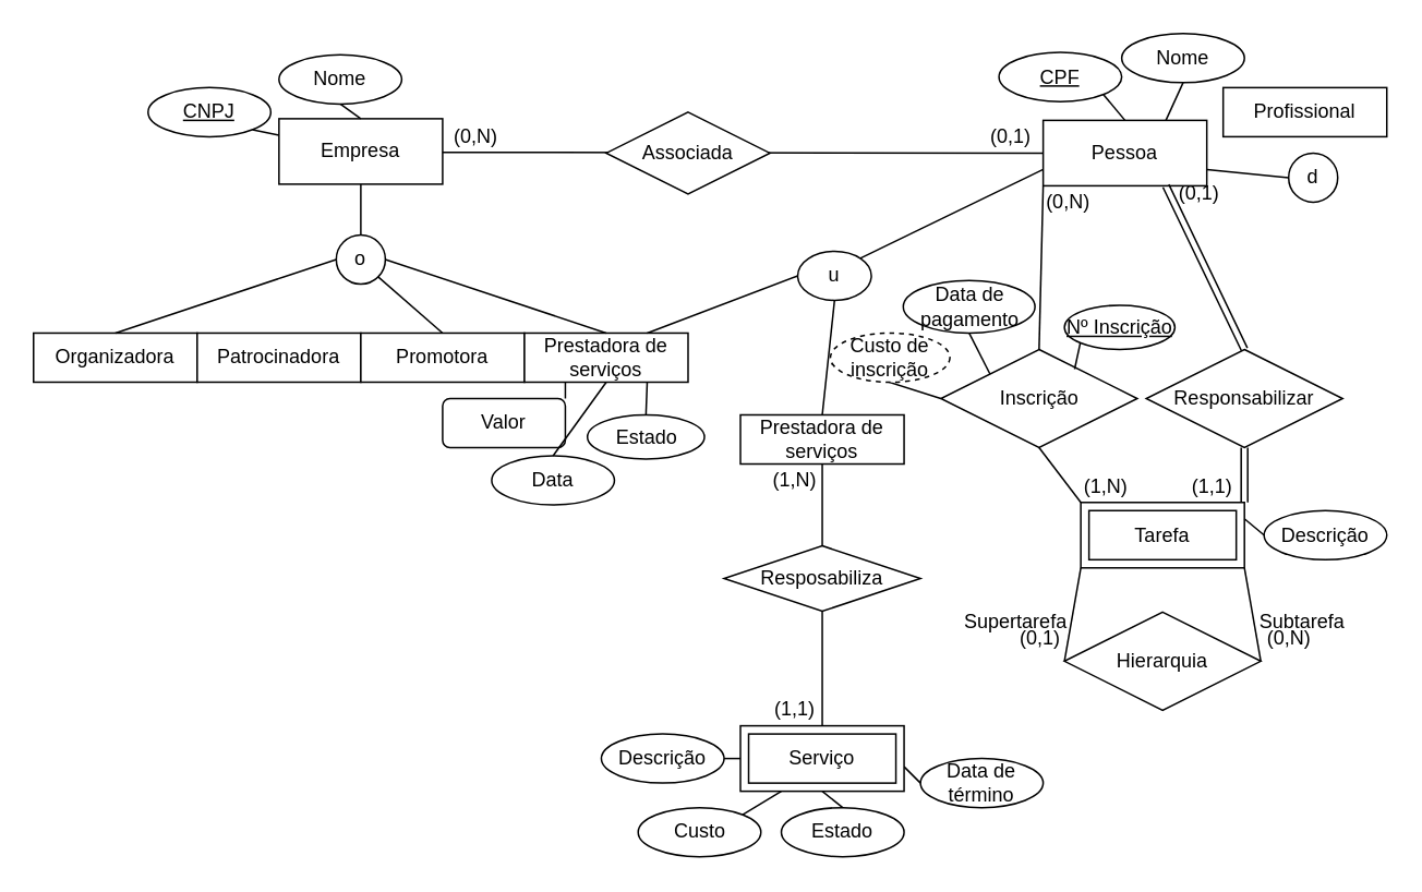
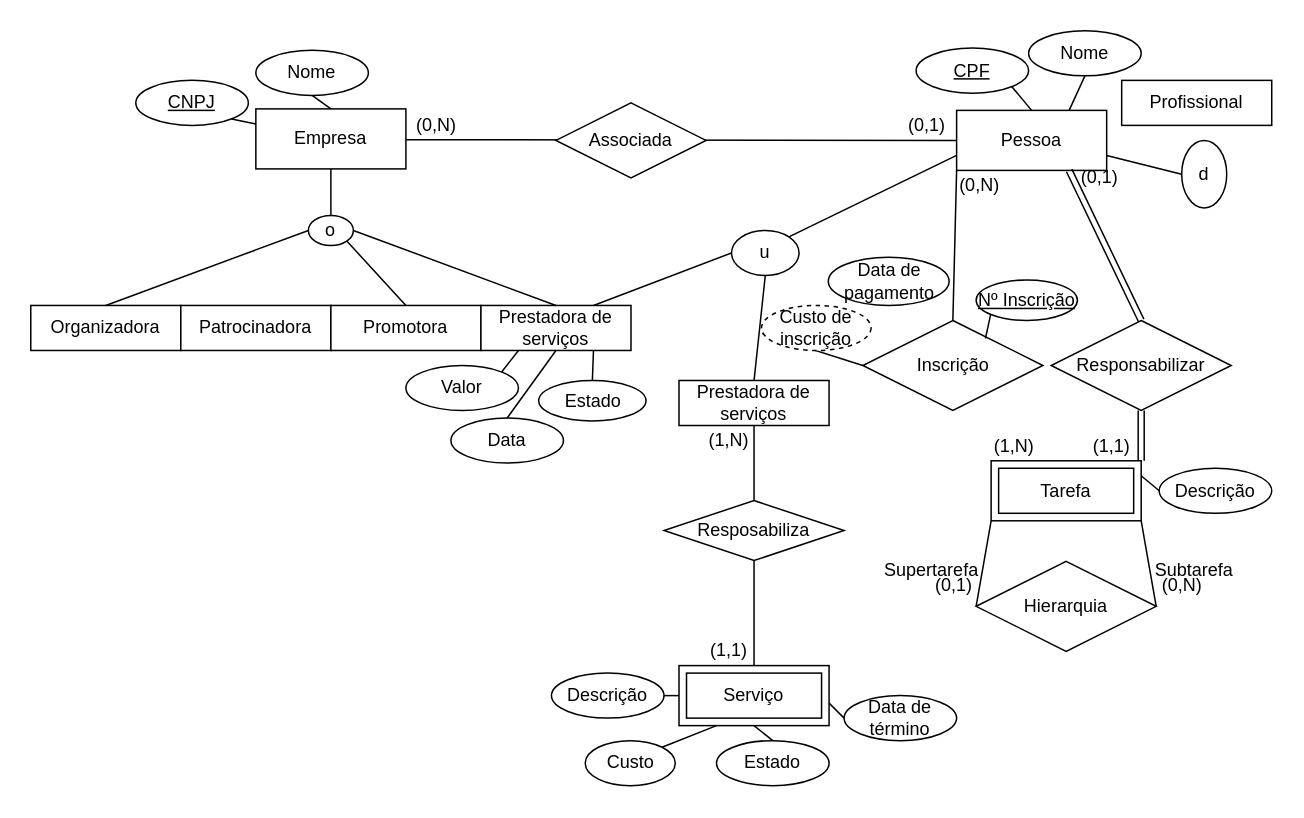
  <mxCell id="0" />
  <mxCell id="1" parent="0" />
  <mxCell id="2" value="Empresa" style="whiteSpace=wrap;html=1;align=center;" parent="1" vertex="1"><mxGeometry x="170" y="72" width="100" height="40" as="geometry" /></mxCell>
  <mxCell id="3" value="Pessoa" style="whiteSpace=wrap;html=1;align=center;" parent="1" vertex="1"><mxGeometry x="637" y="73" width="100" height="40" as="geometry" /></mxCell>
  <mxCell id="4" value="Organizadora&lt;span style=&quot;color: rgba(0 , 0 , 0 , 0) ; font-family: monospace ; font-size: 0px&quot;&gt;%3CmxGraphModel%3E%3Croot%3E%3CmxCell%20id%3D%220%22%2F%3E%3CmxCell%20id%3D%221%22%20parent%3D%220%22%2F%3E%3CmxCell%20id%3D%222%22%20value%3D%22Empresa%22%20style%3D%22whiteSpace%3Dwrap%3Bhtml%3D1%3Balign%3Dcenter%3B%22%20vertex%3D%221%22%20parent%3D%221%22%3E%3CmxGeometry%20x%3D%2270%22%20y%3D%22110%22%20width%3D%22100%22%20height%3D%2240%22%20as%3D%22geometry%22%2F%3E%3C%2FmxCell%3E%3C%2Froot%3E%3C%2FmxGraphModel%3E&lt;/span&gt;" style="whiteSpace=wrap;html=1;align=center;" parent="1" vertex="1"><mxGeometry y="203" width="100" height="30" as="geometry" x="20" /></mxCell>
  <mxCell id="5" value="Patrocinadora" style="whiteSpace=wrap;html=1;align=center;" parent="1" vertex="1"><mxGeometry x="120" y="203" width="100" height="30" as="geometry" /></mxCell>
  <mxCell id="6" value="Promotora" style="whiteSpace=wrap;html=1;align=center;" parent="1" vertex="1"><mxGeometry x="220" y="203" width="100" height="30" as="geometry" /></mxCell>
  <mxCell id="7" value="Prestadora de serviços" style="whiteSpace=wrap;html=1;align=center;" parent="1" vertex="1"><mxGeometry x="320" y="203" width="100" height="30" as="geometry" /></mxCell>
  <mxCell id="8" value="CNPJ" style="ellipse;whiteSpace=wrap;html=1;align=center;fontStyle=4;" parent="1" vertex="1"><mxGeometry x="90" y="53" width="75" height="30" as="geometry" /></mxCell>
  <mxCell id="9" value="CPF" style="ellipse;whiteSpace=wrap;html=1;align=center;fontStyle=4;" parent="1" vertex="1"><mxGeometry x="610" y="31.5" width="75" height="30" as="geometry" /></mxCell>
  <mxCell id="10" value="Nome" style="ellipse;whiteSpace=wrap;html=1;align=center;" parent="1" vertex="1"><mxGeometry x="170" y="33" width="75" height="30" as="geometry" /></mxCell>
  <mxCell id="11" value="Nome" style="ellipse;whiteSpace=wrap;html=1;align=center;" parent="1" vertex="1"><mxGeometry x="685" y="20" width="75" height="30" as="geometry" /></mxCell>
  <mxCell id="12" value="" style="endArrow=none;html=1;rounded=0;entryX=0;entryY=0.5;entryDx=0;entryDy=0;" parent="1" target="3" edge="1"><mxGeometry relative="1" as="geometry"><mxPoint x="270" y="92.5" as="sourcePoint" /><mxPoint x="430" y="92.5" as="targetPoint" /></mxGeometry></mxCell>
  <mxCell id="13" value="Associada" style="shape=rhombus;perimeter=rhombusPerimeter;whiteSpace=wrap;html=1;align=center;" parent="1" vertex="1"><mxGeometry x="370" y="68" width="100" height="50" as="geometry" /></mxCell>
  <mxCell id="14" value="(0,N)" style="text;html=1;align=center;verticalAlign=middle;resizable=0;points=[];autosize=1;" parent="1" vertex="1"><mxGeometry x="270" y="73" width="40" height="20" as="geometry" /></mxCell>
  <mxCell id="15" value="(0,1)" style="text;html=1;align=center;verticalAlign=middle;resizable=0;points=[];autosize=1;" parent="1" vertex="1"><mxGeometry x="597" y="73" width="40" height="20" as="geometry" /></mxCell>
- <mxCell id="16" value="d" style="ellipse;whiteSpace=wrap;html=1;aspect=fixed;" parent="1" vertex="1"><mxGeometry x="787" y="93" width="30" height="30" as="geometry" /></mxCell>
+ <mxCell id="16" value="d" style="ellipse;whiteSpace=wrap;html=1;aspect=fixed;" parent="1" vertex="1"><mxGeometry x="787" y="93" width="30" height="45" as="geometry" /></mxCell>
  <mxCell id="17" value="Profissional" style="whiteSpace=wrap;html=1;align=center;" parent="1" vertex="1"><mxGeometry x="747" y="53" width="100" height="30" as="geometry" /></mxCell>
  <mxCell id="18" value="" style="endArrow=none;html=1;rounded=0;entryX=1;entryY=0.75;entryDx=0;entryDy=0;exitX=0;exitY=0.5;exitDx=0;exitDy=0;" parent="1" source="16" target="3" edge="1"><mxGeometry relative="1" as="geometry"><mxPoint x="387" y="153" as="sourcePoint" /><mxPoint x="687" y="153.5" as="targetPoint" /></mxGeometry></mxCell>
  <mxCell id="19" value="" style="endArrow=none;html=1;rounded=0;entryX=0;entryY=1;entryDx=0;entryDy=0;exitX=0.5;exitY=0;exitDx=0;exitDy=0;" parent="1" source="20" target="3" edge="1"><mxGeometry relative="1" as="geometry"><mxPoint x="567" y="213" as="sourcePoint" /><mxPoint x="647" y="103" as="targetPoint" /></mxGeometry></mxCell>
  <mxCell id="20" value="Inscrição" style="shape=rhombus;perimeter=rhombusPerimeter;whiteSpace=wrap;html=1;align=center;" parent="1" vertex="1"><mxGeometry x="574.5" y="213" width="120" height="60" as="geometry" /></mxCell>
- <mxCell id="21" value="o" style="ellipse;whiteSpace=wrap;html=1;aspect=fixed;" parent="1" vertex="1"><mxGeometry x="205" y="143" width="30" height="30" as="geometry" /></mxCell>
+ <mxCell id="21" value="o" style="ellipse;whiteSpace=wrap;html=1;aspect=fixed;" parent="1" vertex="1"><mxGeometry x="205" y="143" width="30" height="20" as="geometry" /></mxCell>
  <mxCell id="22" value="" style="endArrow=none;html=1;rounded=0;exitX=0.5;exitY=0;exitDx=0;exitDy=0;entryX=0;entryY=0.5;entryDx=0;entryDy=0;" parent="1" source="4" target="21" edge="1"><mxGeometry relative="1" as="geometry"><mxPoint x="180" y="213" as="sourcePoint" /><mxPoint x="219" y="183" as="targetPoint" /></mxGeometry></mxCell>
  <mxCell id="23" value="" style="endArrow=none;html=1;rounded=0;exitX=0.5;exitY=0;exitDx=0;exitDy=0;entryX=1;entryY=0.5;entryDx=0;entryDy=0;" parent="1" source="7" target="21" edge="1"><mxGeometry relative="1" as="geometry"><mxPoint x="80" y="213" as="sourcePoint" /><mxPoint x="215" y="168" as="targetPoint" /></mxGeometry></mxCell>
  <mxCell id="24" value="" style="endArrow=none;html=1;rounded=0;exitX=0.5;exitY=0;exitDx=0;exitDy=0;entryX=1;entryY=1;entryDx=0;entryDy=0;" parent="1" source="6" target="21" edge="1"><mxGeometry relative="1" as="geometry"><mxPoint x="380" y="213" as="sourcePoint" /><mxPoint x="245" y="168" as="targetPoint" /></mxGeometry></mxCell>
  <mxCell id="25" value="" style="endArrow=none;html=1;rounded=0;exitX=0.5;exitY=0;exitDx=0;exitDy=0;entryX=0.5;entryY=1;entryDx=0;entryDy=0;" parent="1" source="21" target="2" edge="1"><mxGeometry relative="1" as="geometry"><mxPoint x="280" y="213" as="sourcePoint" /><mxPoint x="240.607" y="178.607" as="targetPoint" /></mxGeometry></mxCell>
  <mxCell id="26" value="Descrição" style="ellipse;whiteSpace=wrap;html=1;align=center;" parent="1" vertex="1"><mxGeometry x="772" y="311.5" width="75" height="30" as="geometry" /></mxCell>
  <mxCell id="27" value="(0,N)" style="text;html=1;align=center;verticalAlign=middle;resizable=0;points=[];autosize=1;" parent="1" vertex="1"><mxGeometry x="632" y="113" width="40" height="20" as="geometry" /></mxCell>
  <mxCell id="28" value="u" style="ellipse;whiteSpace=wrap;html=1;aspect=fixed;" parent="1" vertex="1"><mxGeometry x="487" y="153" width="45" height="30" as="geometry" /></mxCell>
  <mxCell id="29" value="" style="endArrow=none;html=1;rounded=0;exitX=1;exitY=0;exitDx=0;exitDy=0;entryX=0;entryY=0.75;entryDx=0;entryDy=0;" parent="1" source="28" target="3" edge="1"><mxGeometry relative="1" as="geometry"><mxPoint x="380" y="213" as="sourcePoint" /><mxPoint x="245" y="168" as="targetPoint" /></mxGeometry></mxCell>
  <mxCell id="30" value="" style="endArrow=none;html=1;rounded=0;exitX=0;exitY=0.5;exitDx=0;exitDy=0;entryX=0.75;entryY=0;entryDx=0;entryDy=0;" parent="1" source="28" target="7" edge="1"><mxGeometry relative="1" as="geometry"><mxPoint x="465.607" y="172.393" as="sourcePoint" /><mxPoint x="647" y="113" as="targetPoint" /></mxGeometry></mxCell>
  <mxCell id="31" value="" style="endArrow=none;html=1;rounded=0;exitX=0.5;exitY=1;exitDx=0;exitDy=0;entryX=0.5;entryY=0;entryDx=0;entryDy=0;" parent="1" source="43" edge="1"><mxGeometry relative="1" as="geometry"><mxPoint x="497" y="163" as="sourcePoint" /><mxPoint x="502" y="443" as="targetPoint" /></mxGeometry></mxCell>
  <mxCell id="32" value="Resposabiliza" style="shape=rhombus;perimeter=rhombusPerimeter;whiteSpace=wrap;html=1;align=center;" parent="1" vertex="1"><mxGeometry x="442" y="333" width="120" height="40" as="geometry" /></mxCell>
  <mxCell id="33" value="Descrição" style="ellipse;whiteSpace=wrap;html=1;align=center;" parent="1" vertex="1"><mxGeometry x="367" y="448" width="75" height="30" as="geometry" /></mxCell>
- <mxCell id="34" value="Custo" style="ellipse;whiteSpace=wrap;html=1;align=center;" parent="1" vertex="1"><mxGeometry x="389.5" y="493" width="75" height="30" as="geometry" /></mxCell>
+ <mxCell id="34" value="Custo" style="ellipse;whiteSpace=wrap;html=1;align=center;" parent="1" vertex="1"><mxGeometry x="389.5" y="493" width="60" height="30" as="geometry" /></mxCell>
  <mxCell id="35" value="Estado" style="ellipse;whiteSpace=wrap;html=1;align=center;" parent="1" vertex="1"><mxGeometry x="477" y="493" width="75" height="30" as="geometry" /></mxCell>
  <mxCell id="36" value="" style="endArrow=none;html=1;rounded=0;exitX=0;exitY=0.5;exitDx=0;exitDy=0;entryX=1;entryY=0.5;entryDx=0;entryDy=0;" parent="1" edge="1"><mxGeometry relative="1" as="geometry"><mxPoint x="452" y="463" as="sourcePoint" /><mxPoint x="442" y="463" as="targetPoint" /></mxGeometry></mxCell>
  <mxCell id="37" value="" style="endArrow=none;html=1;rounded=0;exitX=0.25;exitY=1;exitDx=0;exitDy=0;entryX=1;entryY=0;entryDx=0;entryDy=0;" parent="1" target="34" edge="1"><mxGeometry relative="1" as="geometry"><mxPoint x="477" y="483" as="sourcePoint" /><mxPoint x="452" y="473" as="targetPoint" /></mxGeometry></mxCell>
  <mxCell id="38" value="" style="endArrow=none;html=1;rounded=0;exitX=0.5;exitY=1;exitDx=0;exitDy=0;entryX=0.5;entryY=0;entryDx=0;entryDy=0;" parent="1" target="35" edge="1"><mxGeometry relative="1" as="geometry"><mxPoint x="502" y="483" as="sourcePoint" /><mxPoint x="460.838" y="507.322" as="targetPoint" /></mxGeometry></mxCell>
  <mxCell id="39" value="Data de término" style="ellipse;whiteSpace=wrap;html=1;align=center;" parent="1" vertex="1"><mxGeometry x="562" y="463" width="75" height="30" as="geometry" /></mxCell>
  <mxCell id="40" value="" style="endArrow=none;html=1;rounded=0;exitX=1;exitY=0.5;exitDx=0;exitDy=0;entryX=0;entryY=0.5;entryDx=0;entryDy=0;" parent="1" target="39" edge="1"><mxGeometry relative="1" as="geometry"><mxPoint x="552" y="468" as="sourcePoint" /><mxPoint x="545.838" y="477.322" as="targetPoint" /></mxGeometry></mxCell>
  <mxCell id="41" value="" style="endArrow=none;html=1;rounded=0;exitX=0;exitY=0.25;exitDx=0;exitDy=0;entryX=1;entryY=1;entryDx=0;entryDy=0;" parent="1" source="2" target="8" edge="1"><mxGeometry relative="1" as="geometry"><mxPoint x="180" y="213" as="sourcePoint" /><mxPoint x="219.393" y="178.607" as="targetPoint" /></mxGeometry></mxCell>
  <mxCell id="42" value="" style="endArrow=none;html=1;rounded=0;exitX=0.5;exitY=0;exitDx=0;exitDy=0;entryX=0.5;entryY=1;entryDx=0;entryDy=0;" parent="1" source="2" target="10" edge="1"><mxGeometry relative="1" as="geometry"><mxPoint x="180" y="93" as="sourcePoint" /><mxPoint x="164.387" y="73.456" as="targetPoint" /></mxGeometry></mxCell>
  <mxCell id="43" value="Prestadora de serviços" style="whiteSpace=wrap;html=1;align=center;" parent="1" vertex="1"><mxGeometry x="452" y="253" width="100" height="30" as="geometry" /></mxCell>
  <mxCell id="44" value="" style="endArrow=none;html=1;rounded=0;exitX=0.5;exitY=1;exitDx=0;exitDy=0;entryX=0.5;entryY=0;entryDx=0;entryDy=0;" parent="1" source="28" target="43" edge="1"><mxGeometry relative="1" as="geometry"><mxPoint x="445" y="188" as="sourcePoint" /><mxPoint x="445" y="463" as="targetPoint" /></mxGeometry></mxCell>
- <mxCell id="45" value="" style="endArrow=none;html=1;rounded=0;entryX=0;entryY=0;entryDx=0;entryDy=0;exitX=0.5;exitY=1;exitDx=0;exitDy=0;" parent="1" source="20" target="49" edge="1"><mxGeometry relative="1" as="geometry"><mxPoint x="627" y="223" as="sourcePoint" /><mxPoint x="637" y="303" as="targetPoint" /></mxGeometry></mxCell>
  <mxCell id="46" value="(1,N)" style="text;html=1;align=center;verticalAlign=middle;resizable=0;points=[];autosize=1;" parent="1" vertex="1"><mxGeometry x="654.5" y="286.5" width="40" height="20" as="geometry" /></mxCell>
  <mxCell id="47" value="" style="endArrow=none;html=1;rounded=0;entryX=0.008;entryY=0.625;entryDx=0;entryDy=0;entryPerimeter=0;exitX=0;exitY=0.5;exitDx=0;exitDy=0;" parent="1" source="20" target="48" edge="1"><mxGeometry relative="1" as="geometry"><mxPoint x="600" y="230" as="sourcePoint" /><mxPoint x="710" y="243" as="targetPoint" /></mxGeometry></mxCell>
  <mxCell id="48" value="Custo de inscrição" style="ellipse;whiteSpace=wrap;html=1;align=center;dashed=1;" parent="1" vertex="1"><mxGeometry x="507" y="203" width="73" height="30" as="geometry" /></mxCell>
  <mxCell id="49" value="Tarefa" style="shape=ext;margin=3;double=1;whiteSpace=wrap;html=1;align=center;" vertex="1" parent="1"><mxGeometry x="660" y="306.5" width="100" height="40" as="geometry" /></mxCell>
  <mxCell id="50" value="Serviço" style="shape=ext;margin=3;double=1;whiteSpace=wrap;html=1;align=center;" vertex="1" parent="1"><mxGeometry x="452" y="443" width="100" height="40" as="geometry" /></mxCell>
  <mxCell id="51" value="" style="endArrow=none;html=1;rounded=0;entryX=1;entryY=1;entryDx=0;entryDy=0;exitX=0.5;exitY=0;exitDx=0;exitDy=0;" edge="1" parent="1" source="3" target="9"><mxGeometry relative="1" as="geometry"><mxPoint x="350" y="73" as="sourcePoint" /><mxPoint x="510" y="73" as="targetPoint" /></mxGeometry></mxCell>
  <mxCell id="52" value="" style="endArrow=none;html=1;rounded=0;entryX=0.5;entryY=1;entryDx=0;entryDy=0;exitX=0.75;exitY=0;exitDx=0;exitDy=0;" edge="1" parent="1" source="3" target="11"><mxGeometry relative="1" as="geometry"><mxPoint x="672" y="83" as="sourcePoint" /><mxPoint x="670.838" y="68.678" as="targetPoint" /></mxGeometry></mxCell>
  <mxCell id="53" value="" style="endArrow=none;html=1;rounded=0;entryX=1;entryY=0.25;entryDx=0;entryDy=0;exitX=0;exitY=0.5;exitDx=0;exitDy=0;" edge="1" parent="1" source="26" target="49"><mxGeometry relative="1" as="geometry"><mxPoint x="705" y="96.5" as="sourcePoint" /><mxPoint x="703.838" y="82.178" as="targetPoint" /></mxGeometry></mxCell>
- <mxCell id="54" value="Valor" style="whiteSpace=wrap;html=1;align=center;rounded=1;" vertex="1" parent="1"><mxGeometry x="270" y="243" width="75" height="30" as="geometry" /></mxCell>
+ <mxCell id="54" value="Valor" style="ellipse;whiteSpace=wrap;html=1;align=center;" vertex="1" parent="1"><mxGeometry x="270" y="243" width="75" height="30" as="geometry" /></mxCell>
  <mxCell id="55" value="Estado" style="ellipse;whiteSpace=wrap;html=1;align=center;" vertex="1" parent="1"><mxGeometry x="358.5" y="253" width="71.5" height="27" as="geometry" /></mxCell>
  <mxCell id="56" value="Data" style="ellipse;whiteSpace=wrap;html=1;align=center;" vertex="1" parent="1"><mxGeometry x="300" y="278" width="75" height="30" as="geometry" /></mxCell>
  <mxCell id="57" value="" style="endArrow=none;html=1;rounded=0;entryX=0.75;entryY=1;entryDx=0;entryDy=0;exitX=0.5;exitY=0;exitDx=0;exitDy=0;" edge="1" parent="1" source="55" target="7"><mxGeometry relative="1" as="geometry"><mxPoint x="627" y="283" as="sourcePoint" /><mxPoint x="647" y="313" as="targetPoint" /></mxGeometry></mxCell>
  <mxCell id="58" value="" style="endArrow=none;html=1;rounded=0;entryX=0.5;entryY=1;entryDx=0;entryDy=0;exitX=0.5;exitY=0;exitDx=0;exitDy=0;" edge="1" parent="1" source="56" target="7"><mxGeometry relative="1" as="geometry"><mxPoint x="417.5" y="273" as="sourcePoint" /><mxPoint x="405" y="243" as="targetPoint" /></mxGeometry></mxCell>
  <mxCell id="59" value="" style="endArrow=none;html=1;rounded=0;entryX=0.25;entryY=1;entryDx=0;entryDy=0;exitX=1;exitY=0;exitDx=0;exitDy=0;" edge="1" parent="1" source="54" target="7"><mxGeometry relative="1" as="geometry"><mxPoint x="353.838" y="287.322" as="sourcePoint" /><mxPoint x="380" y="243" as="targetPoint" /></mxGeometry></mxCell>
  <mxCell id="60" value="(1,N)" style="text;html=1;align=center;verticalAlign=middle;resizable=0;points=[];autosize=1;" vertex="1" parent="1"><mxGeometry x="464.5" y="283" width="40" height="20" as="geometry" /></mxCell>
  <mxCell id="61" value="(1,1)" style="text;html=1;align=center;verticalAlign=middle;resizable=0;points=[];autosize=1;" vertex="1" parent="1"><mxGeometry x="464.5" y="423" width="40" height="20" as="geometry" /></mxCell>
  <mxCell id="62" value="Hierarquia" style="shape=rhombus;perimeter=rhombusPerimeter;whiteSpace=wrap;html=1;align=center;" vertex="1" parent="1"><mxGeometry x="650" y="373.5" width="120" height="60" as="geometry" /></mxCell>
  <mxCell id="63" value="" style="endArrow=none;html=1;rounded=0;entryX=0;entryY=1;entryDx=0;entryDy=0;exitX=0;exitY=0.5;exitDx=0;exitDy=0;" edge="1" parent="1" source="62" target="49"><mxGeometry relative="1" as="geometry"><mxPoint x="483" y="343.5" as="sourcePoint" /><mxPoint x="643" y="343.5" as="targetPoint" /></mxGeometry></mxCell>
  <mxCell id="64" value="" style="endArrow=none;html=1;rounded=0;entryX=1;entryY=1;entryDx=0;entryDy=0;exitX=1;exitY=0.5;exitDx=0;exitDy=0;" edge="1" parent="1" source="62" target="49"><mxGeometry relative="1" as="geometry"><mxPoint x="660" y="413.5" as="sourcePoint" /><mxPoint x="670" y="356.5" as="targetPoint" /></mxGeometry></mxCell>
  <mxCell id="65" value="Supertarefa" style="text;html=1;align=center;verticalAlign=middle;resizable=0;points=[];autosize=1;" vertex="1" parent="1"><mxGeometry x="580" y="370" width="80" height="20" as="geometry" /></mxCell>
  <mxCell id="66" value="Subtarefa" style="text;html=1;align=center;verticalAlign=middle;resizable=0;points=[];autosize=1;" vertex="1" parent="1"><mxGeometry x="760" y="370" width="70" height="20" as="geometry" /></mxCell>
  <mxCell id="67" value="(0,1)" style="text;html=1;align=center;verticalAlign=middle;resizable=0;points=[];autosize=1;" vertex="1" parent="1"><mxGeometry x="614.5" y="380" width="40" height="20" as="geometry" /></mxCell>
  <mxCell id="68" value="(0,N)" style="text;html=1;align=center;verticalAlign=middle;resizable=0;points=[];autosize=1;" vertex="1" parent="1"><mxGeometry x="767" y="380" width="40" height="20" as="geometry" /></mxCell>
  <mxCell id="69" value="Responsabilizar" style="shape=rhombus;perimeter=rhombusPerimeter;whiteSpace=wrap;html=1;align=center;" vertex="1" parent="1"><mxGeometry x="700" y="213" width="120" height="60" as="geometry" /></mxCell>
  <mxCell id="70" value="" style="shape=link;html=1;rounded=0;entryX=0.75;entryY=1;entryDx=0;entryDy=0;exitX=0.5;exitY=0;exitDx=0;exitDy=0;" edge="1" parent="1" source="69" target="3"><mxGeometry relative="1" as="geometry"><mxPoint x="460" y="170" as="sourcePoint" /><mxPoint x="620" y="170" as="targetPoint" /></mxGeometry></mxCell>
  <mxCell id="71" value="" style="shape=link;html=1;rounded=0;exitX=0.5;exitY=1;exitDx=0;exitDy=0;entryX=1;entryY=0;entryDx=0;entryDy=0;" edge="1" parent="1" source="69" target="49"><mxGeometry relative="1" as="geometry"><mxPoint x="770" y="223" as="sourcePoint" /><mxPoint x="740" y="300" as="targetPoint" /></mxGeometry></mxCell>
  <mxCell id="72" value="(0,1)" style="text;html=1;align=center;verticalAlign=middle;resizable=0;points=[];autosize=1;" vertex="1" parent="1"><mxGeometry x="712" y="108" width="40" height="20" as="geometry" /></mxCell>
  <mxCell id="73" value="(1,1)" style="text;html=1;align=center;verticalAlign=middle;resizable=0;points=[];autosize=1;" vertex="1" parent="1"><mxGeometry x="720" y="286.5" width="40" height="20" as="geometry" /></mxCell>
  <mxCell id="74" value="Nº Inscrição" style="ellipse;whiteSpace=wrap;html=1;align=center;fontStyle=4;" vertex="1" parent="1"><mxGeometry x="650" y="186" width="67.5" height="27" as="geometry" /></mxCell>
  <mxCell id="75" value="" style="endArrow=none;html=1;rounded=0;entryX=0;entryY=1;entryDx=0;entryDy=0;exitX=0.681;exitY=0.2;exitDx=0;exitDy=0;exitPerimeter=0;" edge="1" parent="1" source="20" target="74"><mxGeometry relative="1" as="geometry"><mxPoint x="420" y="230" as="sourcePoint" /><mxPoint x="580" y="230" as="targetPoint" /></mxGeometry></mxCell>
  <mxCell id="76" value="Data de pagamento" style="ellipse;whiteSpace=wrap;html=1;align=center;" vertex="1" parent="1"><mxGeometry x="551.5" y="170.8" width="80.5" height="32.2" as="geometry" /></mxCell>
- <mxCell id="77" value="" style="endArrow=none;html=1;rounded=0;entryX=0.5;entryY=1;entryDx=0;entryDy=0;exitX=0;exitY=0;exitDx=0;exitDy=0;" edge="1" parent="1" source="20" target="76"><mxGeometry relative="1" as="geometry"><mxPoint x="584.5" y="253" as="sourcePoint" /><mxPoint x="517.584" y="231.75" as="targetPoint" /></mxGeometry></mxCell>
